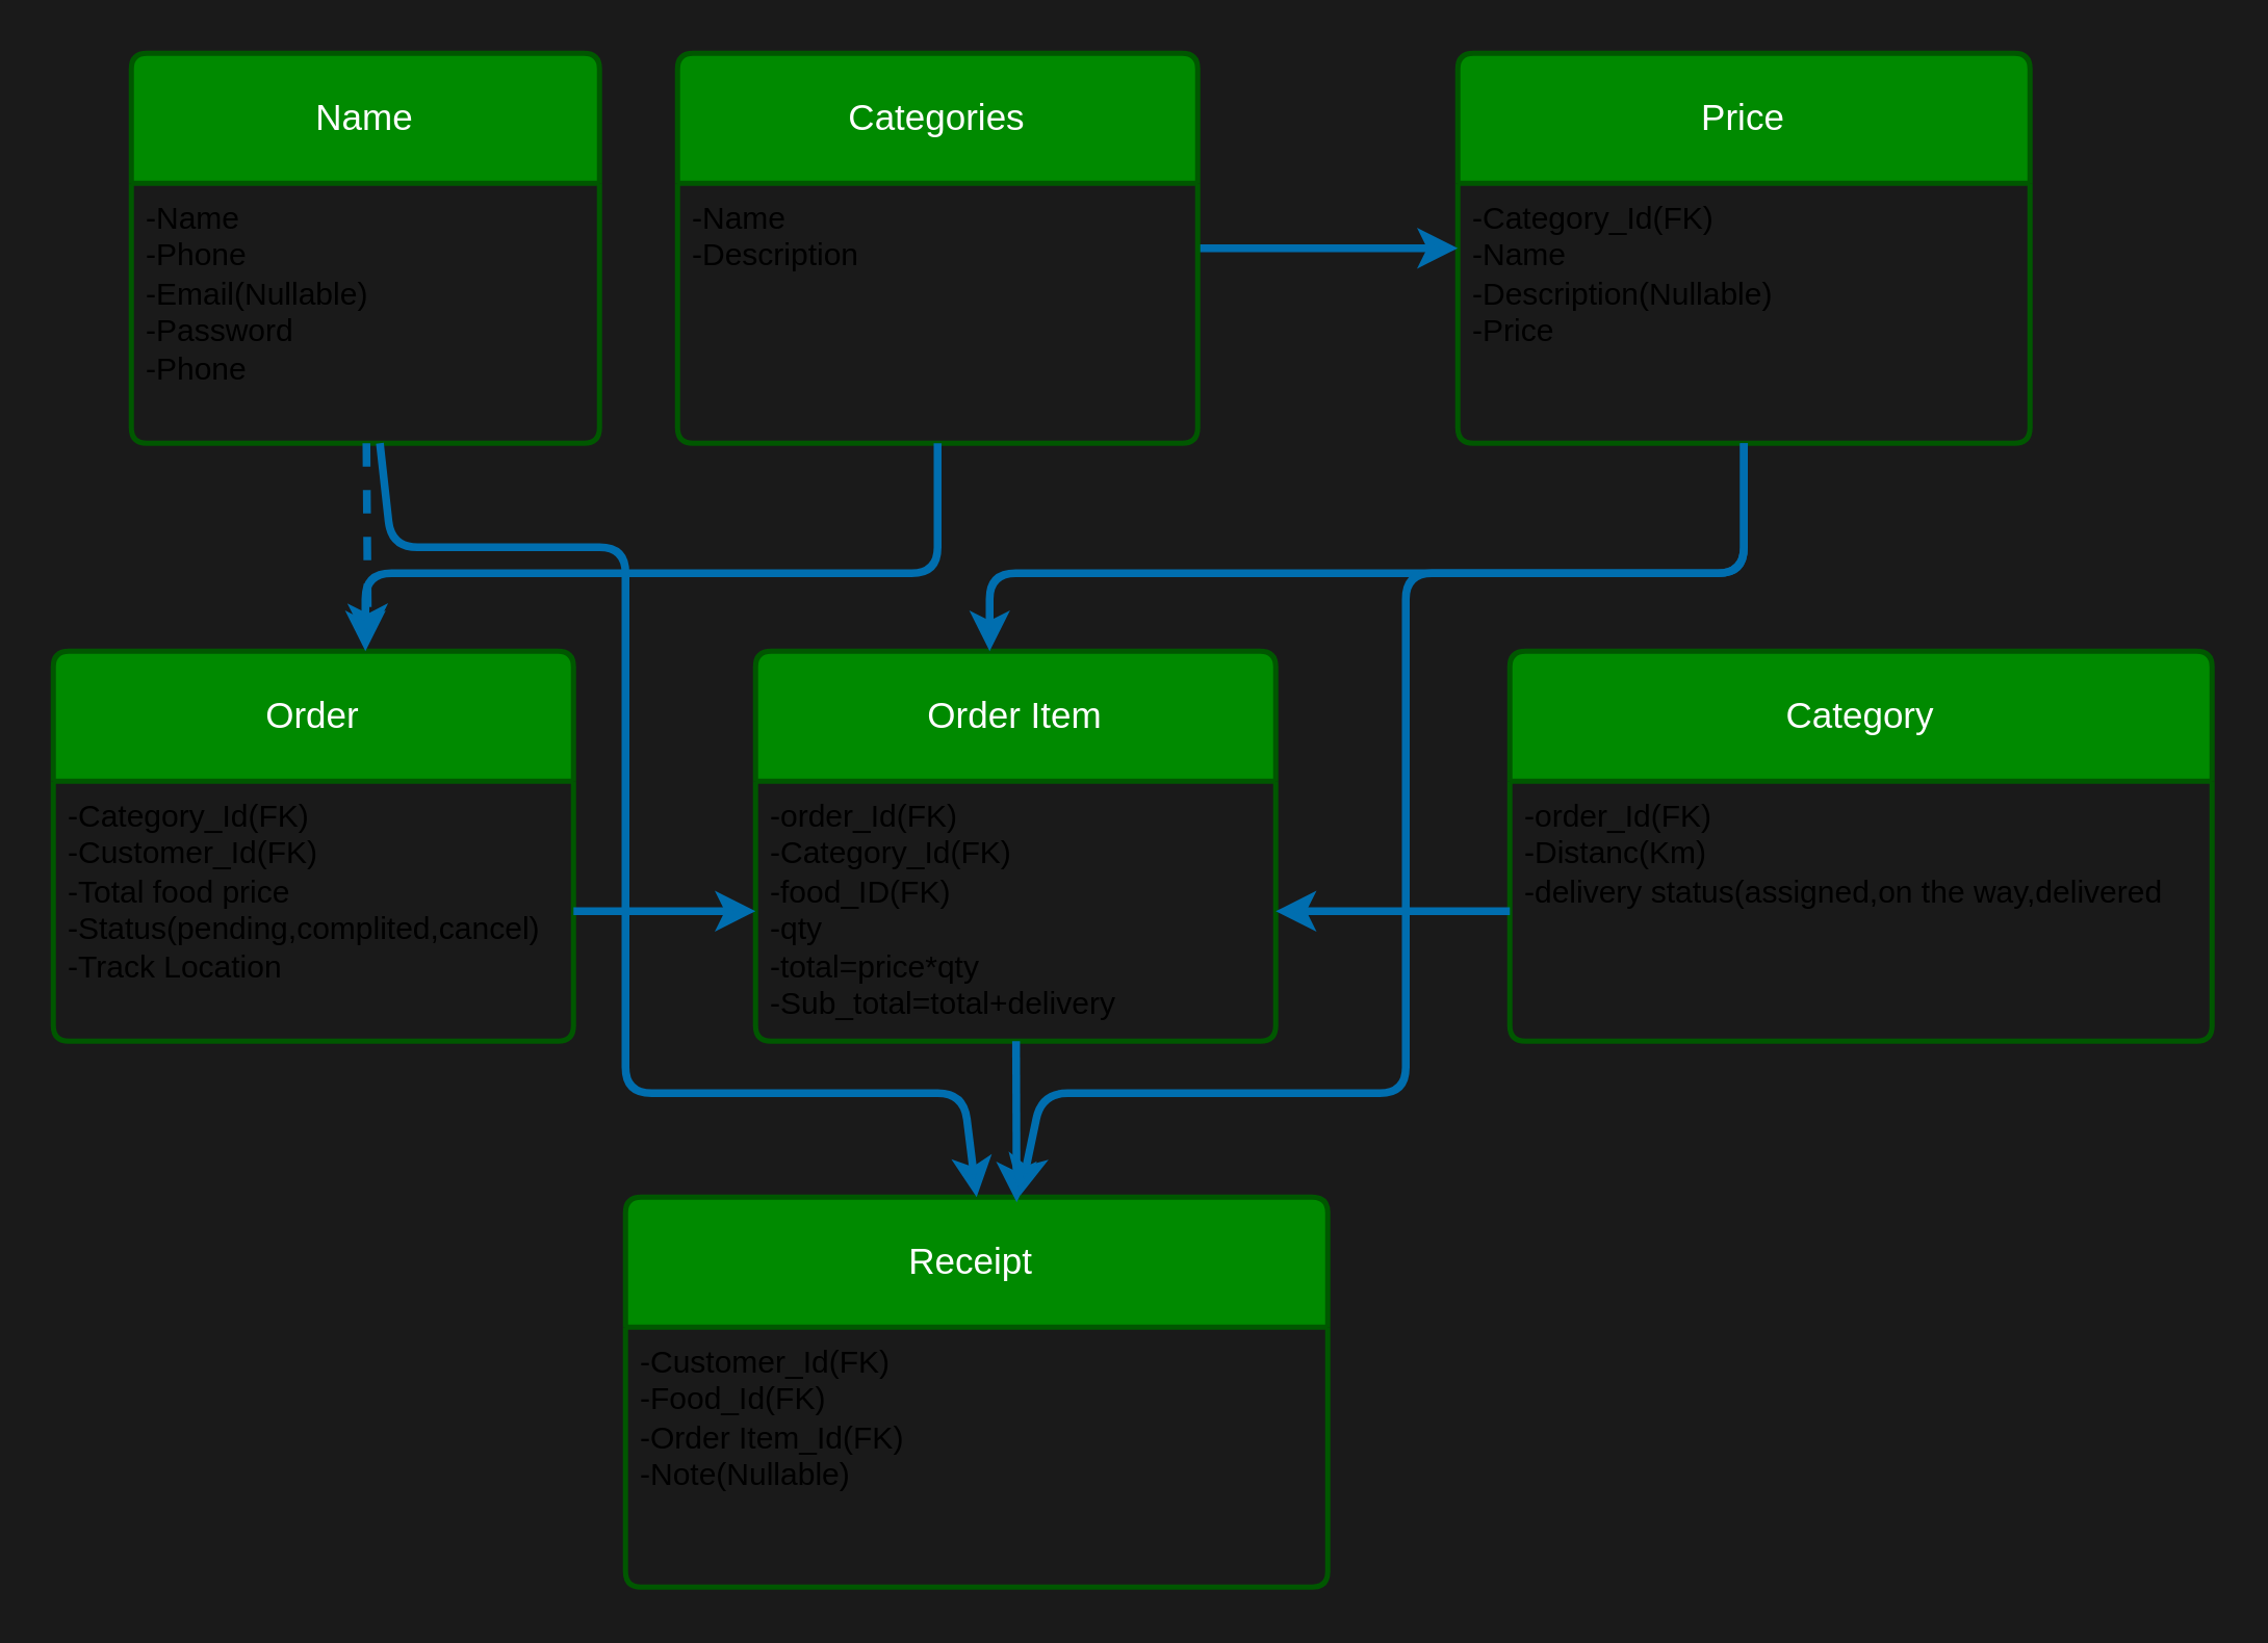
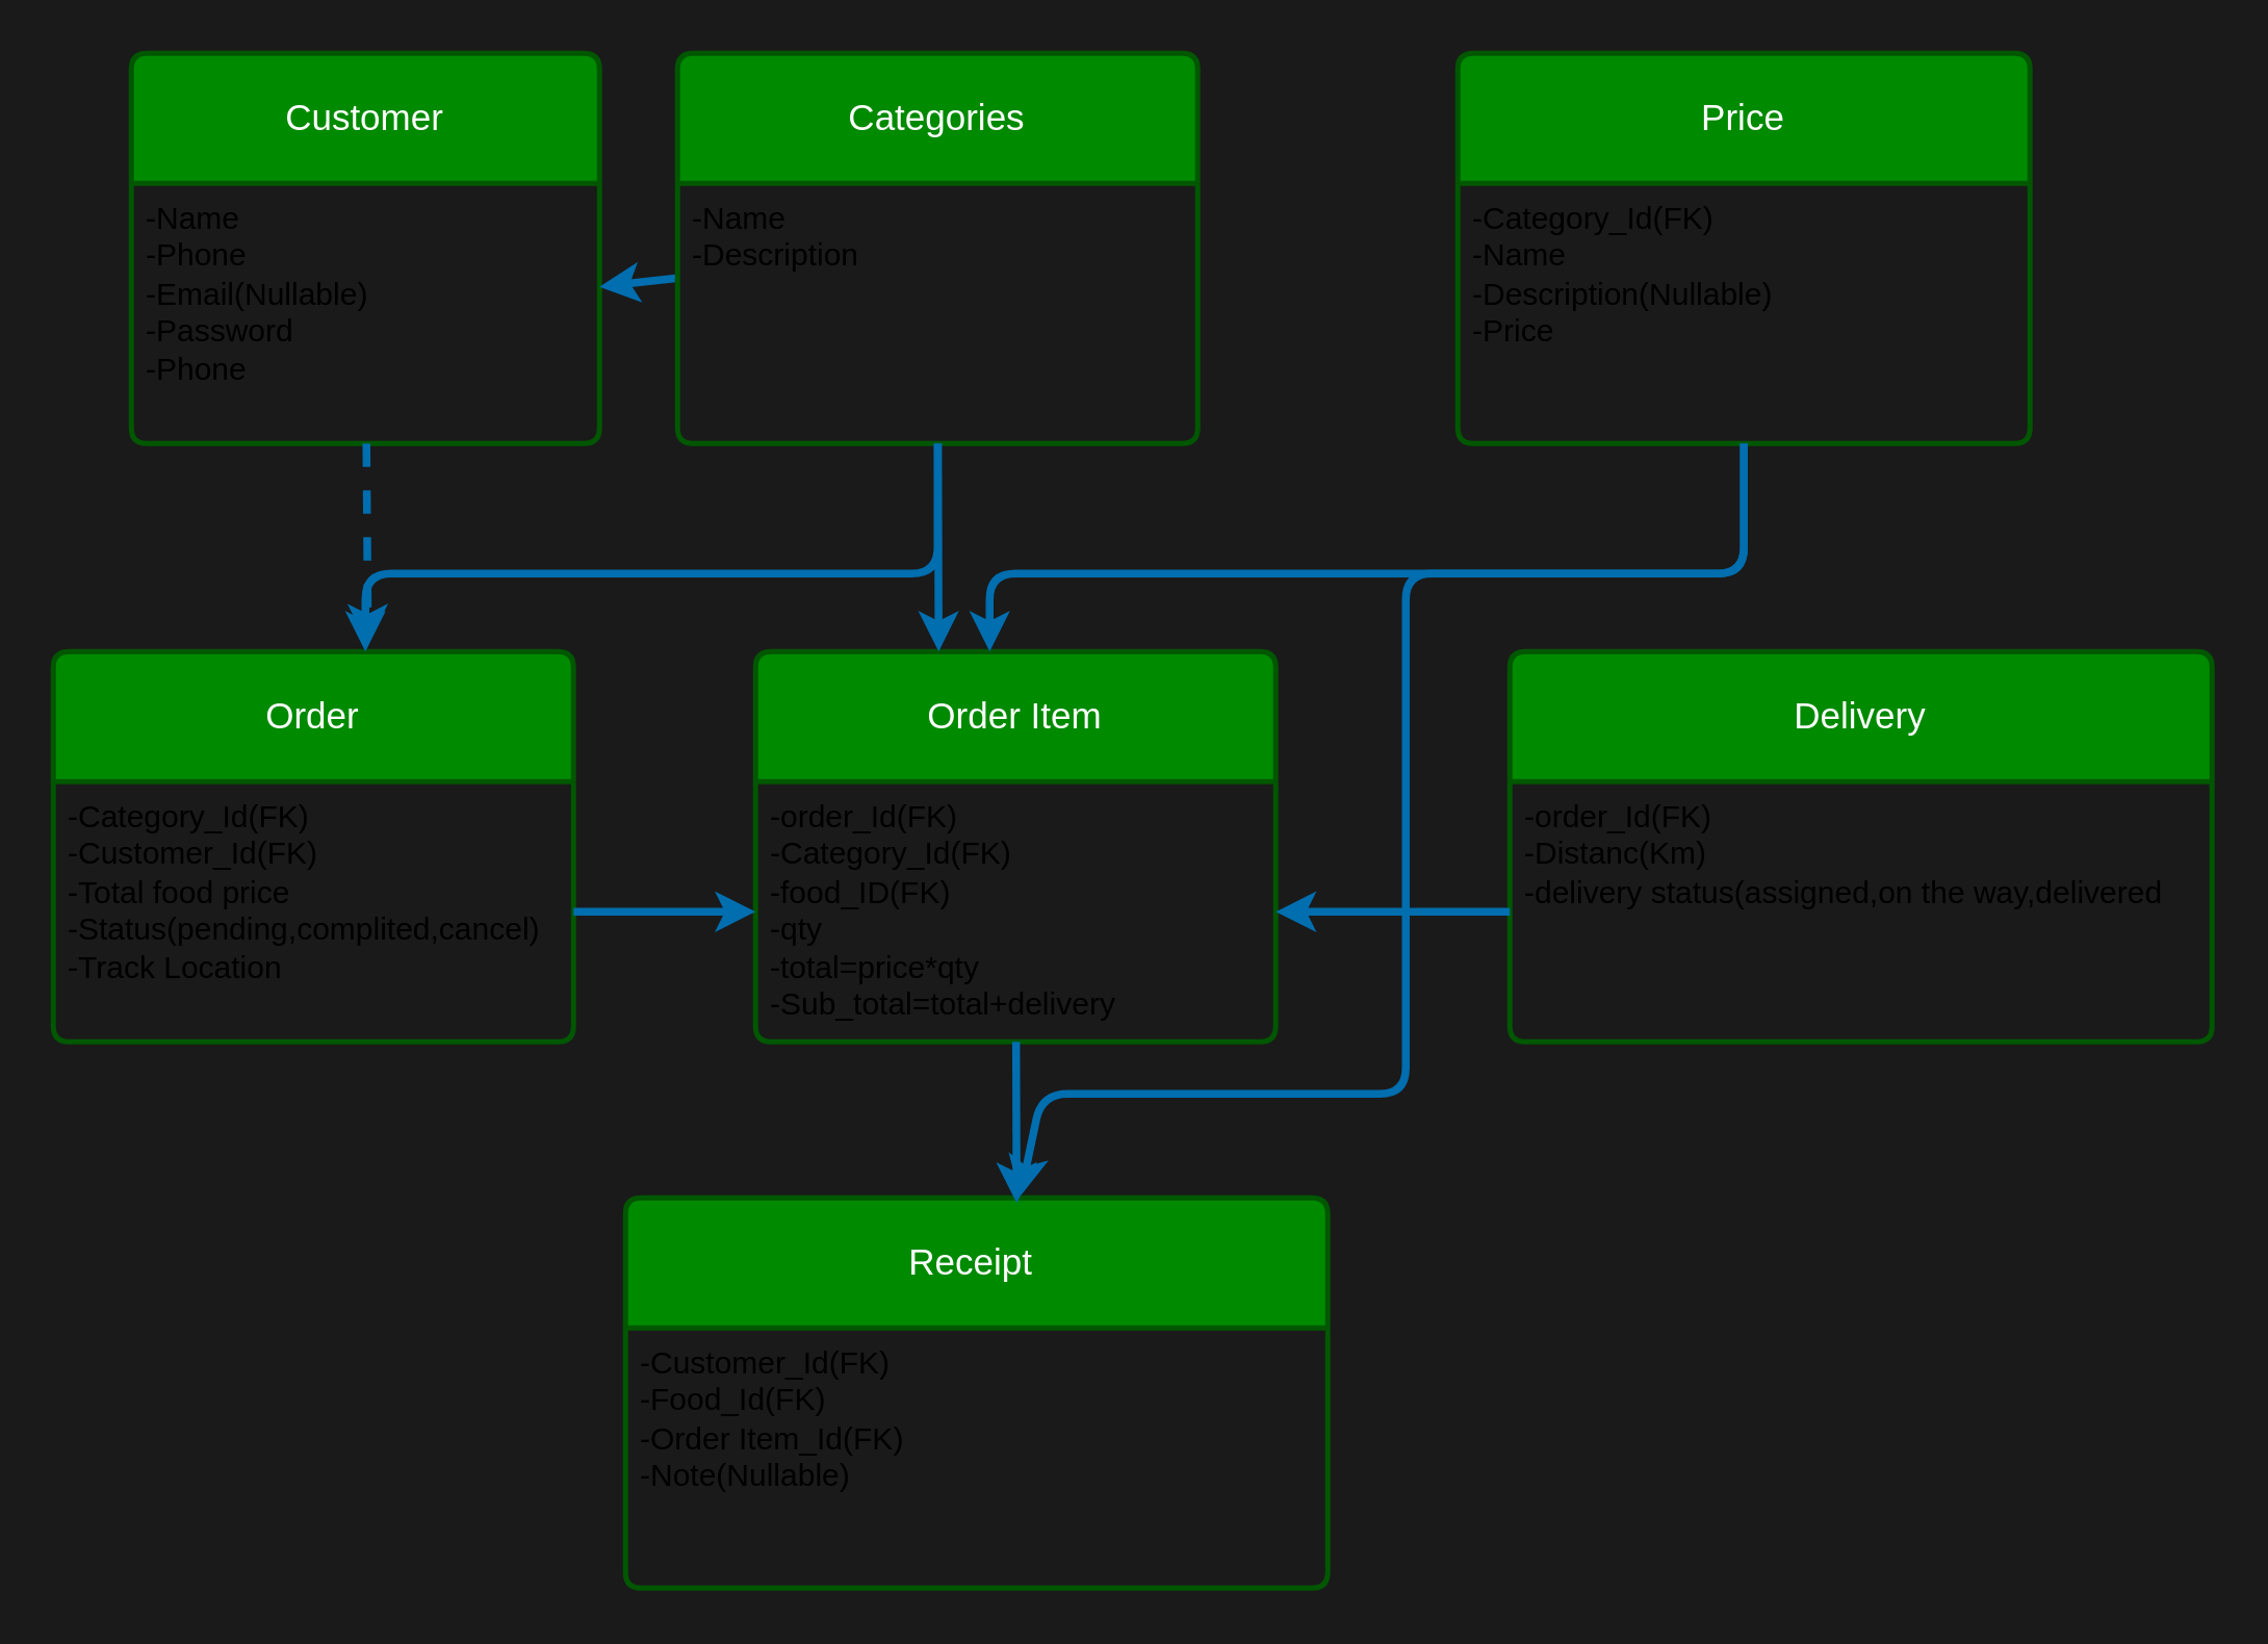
  <mxCell id="0" />
  <mxCell id="1" parent="0" />
- <mxCell id="2" value="Name" style="swimlane;childLayout=stackLayout;horizontal=1;startSize=50;horizontalStack=0;rounded=1;fontSize=14;fontStyle=0;strokeWidth=2;resizeParent=0;resizeLast=1;shadow=0;dashed=0;align=center;arcSize=4;whiteSpace=wrap;html=1;fillColor=#008a00;fontColor=#ffffff;strokeColor=#005700;" vertex="1" parent="1"><mxGeometry x="50" y="20" width="180" height="150" as="geometry" /></mxCell>
+ <mxCell id="2" value="Customer" style="swimlane;childLayout=stackLayout;horizontal=1;startSize=50;horizontalStack=0;rounded=1;fontSize=14;fontStyle=0;strokeWidth=2;resizeParent=0;resizeLast=1;shadow=0;dashed=0;align=center;arcSize=4;whiteSpace=wrap;html=1;fillColor=#008a00;fontColor=#ffffff;strokeColor=#005700;" vertex="1" parent="1"><mxGeometry x="50" y="20" width="180" height="150" as="geometry" /></mxCell>
  <mxCell id="3" value="-Name&lt;div&gt;-Phone&lt;/div&gt;&lt;div&gt;-Email(Nullable)&lt;/div&gt;&lt;div&gt;-Password&lt;/div&gt;&lt;div&gt;-Phone&lt;/div&gt;&lt;div&gt;&lt;br&gt;&lt;/div&gt;&lt;div&gt;&lt;br&gt;&lt;/div&gt;" style="align=left;strokeColor=none;fillColor=none;spacingLeft=4;fontSize=12;verticalAlign=top;resizable=0;rotatable=0;part=1;html=1;" vertex="1" parent="2"><mxGeometry y="50" width="180" height="100" as="geometry" /></mxCell>
  <mxCell id="4" value="Price" style="swimlane;childLayout=stackLayout;horizontal=1;startSize=50;horizontalStack=0;rounded=1;fontSize=14;fontStyle=0;strokeWidth=2;resizeParent=0;resizeLast=1;shadow=0;dashed=0;align=center;arcSize=4;whiteSpace=wrap;html=1;fillColor=#008a00;fontColor=#ffffff;strokeColor=#005700;" vertex="1" parent="1"><mxGeometry x="560" y="20" width="220" height="150" as="geometry" /></mxCell>
  <mxCell id="5" value="&lt;div&gt;-Category_Id(FK)&lt;/div&gt;&lt;div&gt;-Name&lt;/div&gt;&lt;div&gt;-Description(Nullable)&lt;/div&gt;&lt;div&gt;-Price&lt;/div&gt;&lt;div&gt;&lt;br&gt;&lt;/div&gt;" style="align=left;strokeColor=none;fillColor=none;spacingLeft=4;fontSize=12;verticalAlign=top;resizable=0;rotatable=0;part=1;html=1;" vertex="1" parent="4"><mxGeometry y="50" width="220" height="100" as="geometry" /></mxCell>
- <mxCell id="6" style="edgeStyle=none;html=1;entryX=0;entryY=0.5;entryDx=0;entryDy=0;strokeWidth=3;fillColor=#1ba1e2;strokeColor=#006EAF;" edge="1" parent="1" source="7" target="4"><mxGeometry relative="1" as="geometry" /></mxCell>
+ <mxCell id="6" style="edgeStyle=none;html=1;strokeWidth=3;fillColor=#1ba1e2;strokeColor=#006EAF;" edge="1" parent="1" source="7" target="3"><mxGeometry relative="1" as="geometry" /></mxCell>
  <mxCell id="7" value="Categories" style="swimlane;childLayout=stackLayout;horizontal=1;startSize=50;horizontalStack=0;rounded=1;fontSize=14;fontStyle=0;strokeWidth=2;resizeParent=0;resizeLast=1;shadow=0;dashed=0;align=center;arcSize=4;whiteSpace=wrap;html=1;fillColor=#008a00;fontColor=#ffffff;strokeColor=#005700;" vertex="1" parent="1"><mxGeometry x="260" y="20" width="200" height="150" as="geometry" /></mxCell>
  <mxCell id="8" value="&lt;div&gt;-Name&lt;/div&gt;&lt;div&gt;-Description&lt;/div&gt;" style="align=left;strokeColor=none;fillColor=none;spacingLeft=4;fontSize=12;verticalAlign=top;resizable=0;rotatable=0;part=1;html=1;" vertex="1" parent="7"><mxGeometry y="50" width="200" height="100" as="geometry" /></mxCell>
  <mxCell id="9" value="Order" style="swimlane;childLayout=stackLayout;horizontal=1;startSize=50;horizontalStack=0;rounded=1;fontSize=14;fontStyle=0;strokeWidth=2;resizeParent=0;resizeLast=1;shadow=0;dashed=0;align=center;arcSize=4;whiteSpace=wrap;html=1;fillColor=#008a00;fontColor=#ffffff;strokeColor=#005700;" vertex="1" parent="1"><mxGeometry x="20" y="250" width="200" height="150" as="geometry" /></mxCell>
  <mxCell id="10" value="&lt;div&gt;-Category_Id(FK)&lt;/div&gt;&lt;div&gt;-Customer_Id(FK)&lt;/div&gt;&lt;div&gt;-Total food price&lt;/div&gt;&lt;div&gt;-Status(pending,complited,cancel)&lt;/div&gt;&lt;div&gt;-Track Location&lt;/div&gt;&lt;div&gt;&lt;br&gt;&lt;/div&gt;" style="align=left;strokeColor=none;fillColor=none;spacingLeft=4;fontSize=12;verticalAlign=top;resizable=0;rotatable=0;part=1;html=1;" vertex="1" parent="9"><mxGeometry y="50" width="200" height="100" as="geometry" /></mxCell>
  <mxCell id="11" value="Order Item" style="swimlane;childLayout=stackLayout;horizontal=1;startSize=50;horizontalStack=0;rounded=1;fontSize=14;fontStyle=0;strokeWidth=2;resizeParent=0;resizeLast=1;shadow=0;dashed=0;align=center;arcSize=4;whiteSpace=wrap;html=1;fillColor=#008a00;fontColor=#ffffff;strokeColor=#005700;" vertex="1" parent="1"><mxGeometry x="290" y="250" width="200" height="150" as="geometry" /></mxCell>
  <mxCell id="12" value="&lt;div&gt;-order_Id(FK)&lt;/div&gt;&lt;div&gt;-Category_Id(FK)&lt;/div&gt;&lt;div&gt;-food_ID(FK)&lt;/div&gt;&lt;div&gt;-qty&lt;/div&gt;&lt;div&gt;-total=price*qty&lt;/div&gt;&lt;div&gt;-Sub_total=total+delivery&lt;/div&gt;" style="align=left;strokeColor=none;fillColor=none;spacingLeft=4;fontSize=12;verticalAlign=top;resizable=0;rotatable=0;part=1;html=1;" vertex="1" parent="11"><mxGeometry y="50" width="200" height="100" as="geometry" /></mxCell>
- <mxCell id="13" value="Category" style="swimlane;childLayout=stackLayout;horizontal=1;startSize=50;horizontalStack=0;rounded=1;fontSize=14;fontStyle=0;strokeWidth=2;resizeParent=0;resizeLast=1;shadow=0;dashed=0;align=center;arcSize=4;whiteSpace=wrap;html=1;fillColor=#008a00;fontColor=#ffffff;strokeColor=#005700;" vertex="1" parent="1"><mxGeometry x="580" y="250" width="270" height="150" as="geometry" /></mxCell>
+ <mxCell id="13" value="Delivery" style="swimlane;childLayout=stackLayout;horizontal=1;startSize=50;horizontalStack=0;rounded=1;fontSize=14;fontStyle=0;strokeWidth=2;resizeParent=0;resizeLast=1;shadow=0;dashed=0;align=center;arcSize=4;whiteSpace=wrap;html=1;fillColor=#008a00;fontColor=#ffffff;strokeColor=#005700;" vertex="1" parent="1"><mxGeometry x="580" y="250" width="270" height="150" as="geometry" /></mxCell>
  <mxCell id="14" value="-order_Id(FK)&lt;div&gt;-Distanc(Km)&lt;/div&gt;&lt;div&gt;-delivery status(assigned,on the way,delivered&lt;/div&gt;" style="align=left;strokeColor=none;fillColor=none;spacingLeft=4;fontSize=12;verticalAlign=top;resizable=0;rotatable=0;part=1;html=1;" vertex="1" parent="13"><mxGeometry y="50" width="270" height="100" as="geometry" /></mxCell>
  <mxCell id="15" style="edgeStyle=none;html=1;entryX=0.605;entryY=-0.018;entryDx=0;entryDy=0;entryPerimeter=0;strokeWidth=3;fillColor=#1ba1e2;strokeColor=#006EAF;dashed=1;" edge="1" parent="1" source="3" target="9"><mxGeometry relative="1" as="geometry" /></mxCell>
  <mxCell id="16" style="edgeStyle=none;html=1;strokeWidth=3;fillColor=#1ba1e2;strokeColor=#006EAF;" edge="1" parent="1" source="8"><mxGeometry relative="1" as="geometry"><mxPoint x="140" y="250" as="targetPoint" /><Array as="points"><mxPoint x="360" y="220" /><mxPoint x="140" y="220" /></Array></mxGeometry></mxCell>
  <mxCell id="17" value="Receipt&amp;nbsp;" style="swimlane;childLayout=stackLayout;horizontal=1;startSize=50;horizontalStack=0;rounded=1;fontSize=14;fontStyle=0;strokeWidth=2;resizeParent=0;resizeLast=1;shadow=0;dashed=0;align=center;arcSize=4;whiteSpace=wrap;html=1;fillColor=#008a00;fontColor=#ffffff;strokeColor=#005700;" vertex="1" parent="1"><mxGeometry x="240" y="460" width="270" height="150" as="geometry" /></mxCell>
  <mxCell id="18" value="-Customer_Id(FK)&lt;div&gt;-Food_Id(FK)&lt;/div&gt;&lt;div&gt;-Order Item_Id(FK)&lt;/div&gt;&lt;div&gt;-Note(Nullable)&lt;/div&gt;" style="align=left;strokeColor=none;fillColor=none;spacingLeft=4;fontSize=12;verticalAlign=top;resizable=0;rotatable=0;part=1;html=1;" vertex="1" parent="17"><mxGeometry y="50" width="270" height="100" as="geometry" /></mxCell>
+ <mxCell id="19" style="edgeStyle=none;html=1;entryX=0.352;entryY=0;entryDx=0;entryDy=0;entryPerimeter=0;strokeWidth=3;fillColor=#1ba1e2;strokeColor=#006EAF;" edge="1" parent="1" source="8" target="11"><mxGeometry relative="1" as="geometry" /></mxCell>
  <mxCell id="20" style="edgeStyle=none;html=1;fillColor=#1ba1e2;strokeColor=#006EAF;strokeWidth=3;" edge="1" parent="1" source="5"><mxGeometry relative="1" as="geometry"><mxPoint x="670" y="190" as="sourcePoint" /><mxPoint x="380" y="250" as="targetPoint" /><Array as="points"><mxPoint x="670" y="220" /><mxPoint x="380" y="220" /></Array></mxGeometry></mxCell>
  <mxCell id="21" style="edgeStyle=none;html=1;entryX=0.557;entryY=0.013;entryDx=0;entryDy=0;entryPerimeter=0;fillColor=#1ba1e2;strokeColor=#006EAF;strokeWidth=3;" edge="1" parent="1" source="12" target="17"><mxGeometry relative="1" as="geometry" /></mxCell>
  <mxCell id="22" style="edgeStyle=none;html=1;entryX=0.562;entryY=-0.004;entryDx=0;entryDy=0;entryPerimeter=0;fillColor=#1ba1e2;strokeColor=#006EAF;strokeWidth=3;" edge="1" parent="1" source="5" target="17"><mxGeometry relative="1" as="geometry"><Array as="points"><mxPoint x="670" y="220" /><mxPoint x="540" y="220" /><mxPoint x="540" y="420" /><mxPoint x="400" y="420" /></Array></mxGeometry></mxCell>
  <mxCell id="23" style="edgeStyle=none;html=1;entryX=1;entryY=0.5;entryDx=0;entryDy=0;fillColor=#1ba1e2;strokeColor=#006EAF;strokeWidth=3;" edge="1" parent="1" source="14" target="12"><mxGeometry relative="1" as="geometry" /></mxCell>
  <mxCell id="24" style="edgeStyle=none;html=1;entryX=0;entryY=0.5;entryDx=0;entryDy=0;fillColor=#1ba1e2;strokeColor=#006EAF;strokeWidth=3;" edge="1" parent="1" source="10" target="12"><mxGeometry relative="1" as="geometry" /></mxCell>
- <mxCell id="25" style="edgeStyle=none;html=1;entryX=0.5;entryY=0;entryDx=0;entryDy=0;fillColor=#1ba1e2;strokeColor=#006EAF;strokeWidth=3;" edge="1" parent="1" source="3" target="17"><mxGeometry relative="1" as="geometry"><Array as="points"><mxPoint x="150" y="210" /><mxPoint x="240" y="210" /><mxPoint x="240" y="420" /><mxPoint x="370" y="420" /></Array></mxGeometry></mxCell>
